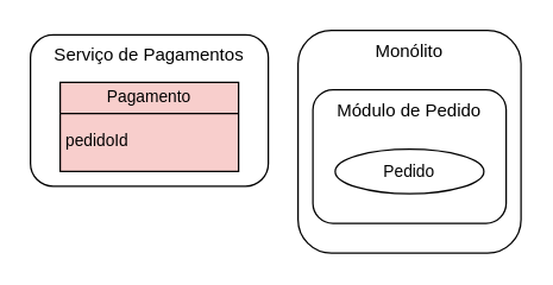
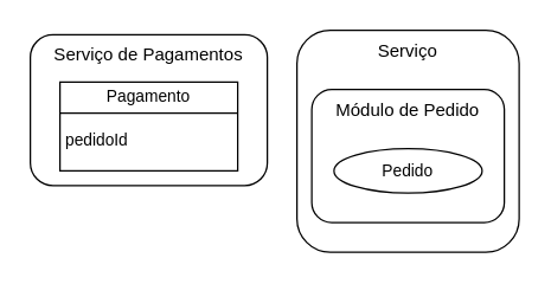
  <mxCell id="0" />
  <mxCell id="1" parent="0" />
  <mxCell id="2" value="Serviço de Pagamentos" style="rounded=1;whiteSpace=wrap;html=1;verticalAlign=top;" parent="1" vertex="1"><mxGeometry x="20" y="23" width="160" height="102" as="geometry" /></mxCell>
- <mxCell id="3" value="Monólito" style="rounded=1;whiteSpace=wrap;html=1;verticalAlign=top;" parent="1" vertex="1"><mxGeometry x="200" y="20" width="150" height="150" as="geometry" /></mxCell>
+ <mxCell id="3" value="Serviço" style="rounded=1;whiteSpace=wrap;html=1;verticalAlign=top;" parent="1" vertex="1"><mxGeometry x="200" y="20" width="150" height="150" as="geometry" /></mxCell>
  <mxCell id="4" value="Módulo de Pedido" style="rounded=1;whiteSpace=wrap;html=1;verticalAlign=top;" parent="1" vertex="1"><mxGeometry x="210" y="60" width="130" height="90" as="geometry" /></mxCell>
- <mxCell id="5" value="Pagamento" style="rounded=0;whiteSpace=wrap;html=1;fontSize=11;align=center;verticalAlign=top;spacing=-1;fillColor=#f8cecc;" vertex="1" parent="1"><mxGeometry x="40" y="55" width="120" height="60" as="geometry" /></mxCell>
+ <mxCell id="5" value="Pagamento" style="rounded=0;whiteSpace=wrap;html=1;fontSize=11;align=center;verticalAlign=top;spacing=-1;" vertex="1" parent="1"><mxGeometry x="40" y="55" width="120" height="60" as="geometry" /></mxCell>
  <mxCell id="6" value="" style="endArrow=none;html=1;strokeColor=#000000;fontSize=11;fontColor=#000000;exitX=0;exitY=0.5;exitDx=0;exitDy=0;entryX=1;entryY=0.5;entryDx=0;entryDy=0;spacing=0;" edge="1" parent="1"><mxGeometry width="50" height="50" relative="1" as="geometry"><mxPoint x="40" y="76" as="sourcePoint" /><mxPoint x="160" y="76" as="targetPoint" /></mxGeometry></mxCell>
  <mxCell id="7" value="&lt;font color=&quot;#000000&quot; style=&quot;font-size: 11px&quot;&gt;pedidoId&lt;/font&gt;" style="text;html=1;resizable=0;points=[];autosize=1;align=left;verticalAlign=middle;spacingTop=0;fontSize=20;fontColor=#FF0000;spacing=0;spacingLeft=4;" parent="1" vertex="1"><mxGeometry x="40" y="75" width="60" height="30" as="geometry" /></mxCell>
  <mxCell id="8" value="Pedido" style="ellipse;whiteSpace=wrap;html=1;fontSize=11;align=center;" vertex="1" parent="1"><mxGeometry x="225" y="100" width="100" height="30" as="geometry" /></mxCell>
